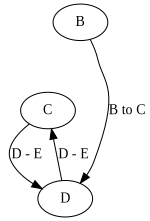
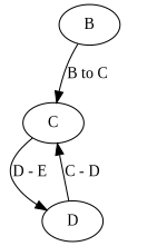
  digraph {
    fontname="Liberation Serif"
    node [fontname="Liberation Serif"]
    edge [fontname="Liberation Serif"]
    n1 [label=B]
    n2 [label=C]
    n3 [label=D]
-   n1 -> n3 [label="B to C"]
+   n1 -> n2 [label="B to C"]
    n2 -> n3 [label="D - E"]
-   n3 -> n2 [label="D - E"]
+   n3 -> n2 [label="C - D"]
  }
